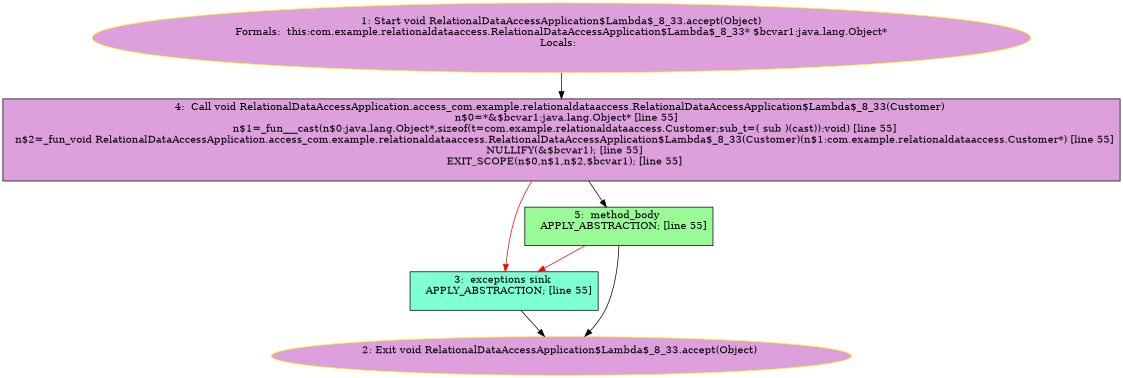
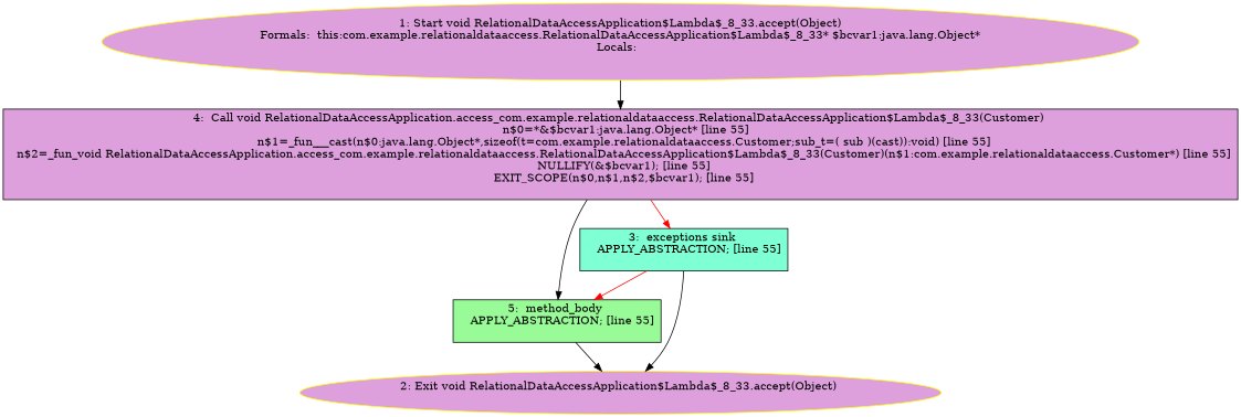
  digraph {
    node [style=filled fillcolor=plum shape=box]
    n1 [color=yellow label="1: Start void RelationalDataAccessApplication$Lambda$_8_33.accept(Object)\nFormals:  this:com.example.relationaldataaccess.RelationalDataAccessApplication$Lambda$_8_33* $bcvar1:java.lang.Object*\nLocals:  \n  " shape=""]
    n2 [label="4:  Call void RelationalDataAccessApplication.access_com.example.relationaldataaccess.RelationalDataAccessApplication$Lambda$_8_33(Customer) \n   n$0=*&$bcvar1:java.lang.Object* [line 55]\n  n$1=_fun___cast(n$0:java.lang.Object*,sizeof(t=com.example.relationaldataaccess.Customer;sub_t=( sub )(cast)):void) [line 55]\n  n$2=_fun_void RelationalDataAccessApplication.access_com.example.relationaldataaccess.RelationalDataAccessApplication$Lambda$_8_33(Customer)(n$1:com.example.relationaldataaccess.Customer*) [line 55]\n  NULLIFY(&$bcvar1); [line 55]\n  EXIT_SCOPE(n$0,n$1,n$2,$bcvar1); [line 55]\n "]
    n3 [label="3:  exceptions sink \n   APPLY_ABSTRACTION; [line 55]\n " fillcolor=aquamarine]
    n4 [label="5:  method_body \n   APPLY_ABSTRACTION; [line 55]\n " fillcolor=palegreen]
    n5 [color=yellow label="2: Exit void RelationalDataAccessApplication$Lambda$_8_33.accept(Object) \n  " shape=""]
    n1 -> n2
    n2 -> n3 [color=red]
    n2 -> n4
    n3 -> n5
-   n4 -> n3 [color=red]
+   n3 -> n4 [color=red]
    n4 -> n5
  }
